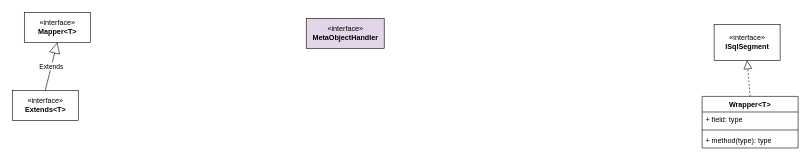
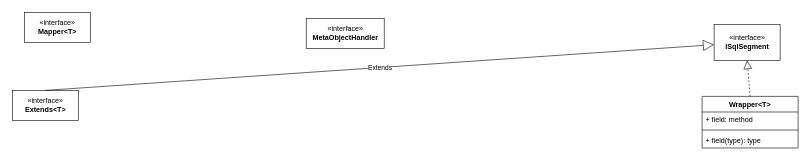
  <mxCell id="0" />
  <mxCell id="1" parent="0" />
  <mxCell id="2" value="«interface»&lt;br&gt;&lt;b&gt;Extends&amp;lt;T&amp;gt;&lt;/b&gt;" style="html=1;" vertex="1" parent="1"><mxGeometry x="20" y="150" width="110" height="50" as="geometry" /></mxCell>
  <mxCell id="3" value="«interface»&lt;br&gt;&lt;b&gt;Mapper&amp;lt;T&amp;gt;&lt;/b&gt;" style="html=1;" vertex="1" parent="1"><mxGeometry x="40" y="20" width="110" height="50" as="geometry" /></mxCell>
- <mxCell id="4" value="Extends" style="endArrow=block;endSize=16;endFill=0;html=1;entryX=0.5;entryY=1;entryDx=0;entryDy=0;exitX=0.5;exitY=0;exitDx=0;exitDy=0;" edge="1" parent="1" source="2" target="3"><mxGeometry width="160" relative="1" as="geometry"><mxPoint x="110" y="100" as="sourcePoint" /><mxPoint x="270" y="100" as="targetPoint" /></mxGeometry></mxCell>
- <mxCell id="5" value="«interface»&lt;br&gt;&lt;b&gt;MetaObjectHandler&lt;/b&gt;" style="html=1;fillColor=#e1d5e7;" vertex="1" parent="1"><mxGeometry x="510" y="30" width="130" height="50" as="geometry" /></mxCell>
+ <mxCell id="4" value="Extends" style="endArrow=block;endSize=16;endFill=0;html=1;exitX=0.5;exitY=0;exitDx=0;exitDy=0;" edge="1" parent="1" source="2" target="6"><mxGeometry width="160" relative="1" as="geometry"><mxPoint x="110" y="100" as="sourcePoint" /><mxPoint x="270" y="100" as="targetPoint" /></mxGeometry></mxCell>
+ <mxCell id="5" value="«interface»&lt;br&gt;&lt;b&gt;MetaObjectHandler&lt;/b&gt;" style="html=1;" vertex="1" parent="1"><mxGeometry x="510" y="30" width="130" height="50" as="geometry" /></mxCell>
  <mxCell id="6" value="«interface»&lt;br&gt;&lt;b&gt;ISqlSegment&lt;/b&gt;" style="html=1;" vertex="1" parent="1"><mxGeometry x="1190" y="40" width="110" height="60" as="geometry" /></mxCell>
  <mxCell id="7" value="Wrapper&lt;T&gt;" style="swimlane;fontStyle=1;align=center;verticalAlign=top;childLayout=stackLayout;horizontal=1;startSize=26;horizontalStack=0;resizeParent=1;resizeParentMax=0;resizeLast=0;collapsible=1;marginBottom=0;" vertex="1" parent="1"><mxGeometry x="1170" y="160" width="160" height="86" as="geometry" /></mxCell>
  <mxCell id="8" value="" style="endArrow=block;dashed=1;endFill=0;endSize=12;html=1;entryX=0.5;entryY=1;entryDx=0;entryDy=0;" edge="1" parent="7" target="6"><mxGeometry width="160" relative="1" as="geometry"><mxPoint x="80" as="sourcePoint" /><mxPoint x="240" as="targetPoint" /></mxGeometry></mxCell>
- <mxCell id="9" value="+ field: type" style="text;strokeColor=none;fillColor=none;align=left;verticalAlign=top;spacingLeft=4;spacingRight=4;overflow=hidden;rotatable=0;points=[[0,0.5],[1,0.5]];portConstraint=eastwest;" vertex="1" parent="7"><mxGeometry y="26" width="160" height="26" as="geometry" /></mxCell>
+ <mxCell id="9" value="+ field: method" style="text;strokeColor=none;fillColor=none;align=left;verticalAlign=top;spacingLeft=4;spacingRight=4;overflow=hidden;rotatable=0;points=[[0,0.5],[1,0.5]];portConstraint=eastwest;" vertex="1" parent="7"><mxGeometry y="26" width="160" height="26" as="geometry" /></mxCell>
  <mxCell id="10" value="" style="line;strokeWidth=1;fillColor=none;align=left;verticalAlign=middle;spacingTop=-1;spacingLeft=3;spacingRight=3;rotatable=0;labelPosition=right;points=[];portConstraint=eastwest;" vertex="1" parent="7"><mxGeometry y="52" width="160" height="8" as="geometry" /></mxCell>
- <mxCell id="11" value="+ method(type): type" style="text;strokeColor=none;fillColor=none;align=left;verticalAlign=top;spacingLeft=4;spacingRight=4;overflow=hidden;rotatable=0;points=[[0,0.5],[1,0.5]];portConstraint=eastwest;" vertex="1" parent="7"><mxGeometry y="60" width="160" height="26" as="geometry" /></mxCell>
+ <mxCell id="11" value="+ field(type): type" style="text;strokeColor=none;fillColor=none;align=left;verticalAlign=top;spacingLeft=4;spacingRight=4;overflow=hidden;rotatable=0;points=[[0,0.5],[1,0.5]];portConstraint=eastwest;" vertex="1" parent="7"><mxGeometry y="60" width="160" height="26" as="geometry" /></mxCell>
